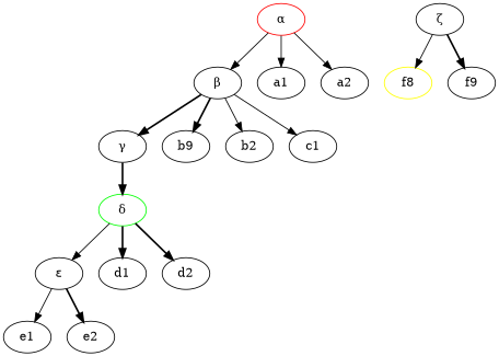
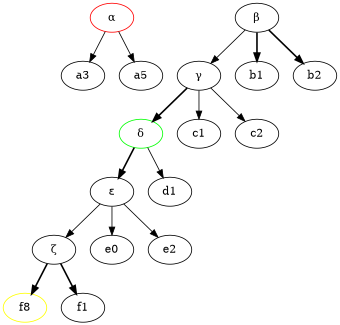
  digraph {
    edge [style=solid]
    n1 [color=red label="&alpha;"]
    n2 [label="&beta;"]
-   a1
-   a2
+   a1 [label=a3]
+   a2 [label=a5]
    n5 [label="&gamma;"]
-   b1 [label=b9]
+   b1
    b2
    n8 [color=green label="&delta;"]
    c1
+   c2
    n11 [label="&epsilon;"]
    d1
-   d2
    n14 [label="&zeta;"]
-   e1
+   e1 [label=e0]
    e2
    n17 [color=yellow label=f8]
-   f1 [label=f9]
-   n1 -> n2
+   f1
    n1 -> a1
    n1 -> a2
-   n2 -> n5 [style=bold]
+   n2 -> n5
    n2 -> b1 [style=bold]
-   n2 -> b2
+   n2 -> b2 [style=bold]
    n5 -> n8 [style=bold]
-   n2 -> c1
-   n8 -> n11
-   n8 -> d1 [style=bold]
-   n8 -> d2 [style=bold]
+   n5 -> c1
+   n5 -> c2
+   n8 -> n11 [style=bold]
+   n8 -> d1
+   n11 -> n14
    n11 -> e1
-   n11 -> e2 [style=bold]
-   n14 -> n17
+   n11 -> e2
+   n14 -> n17 [style=bold]
    n14 -> f1 [style=bold]
  }
